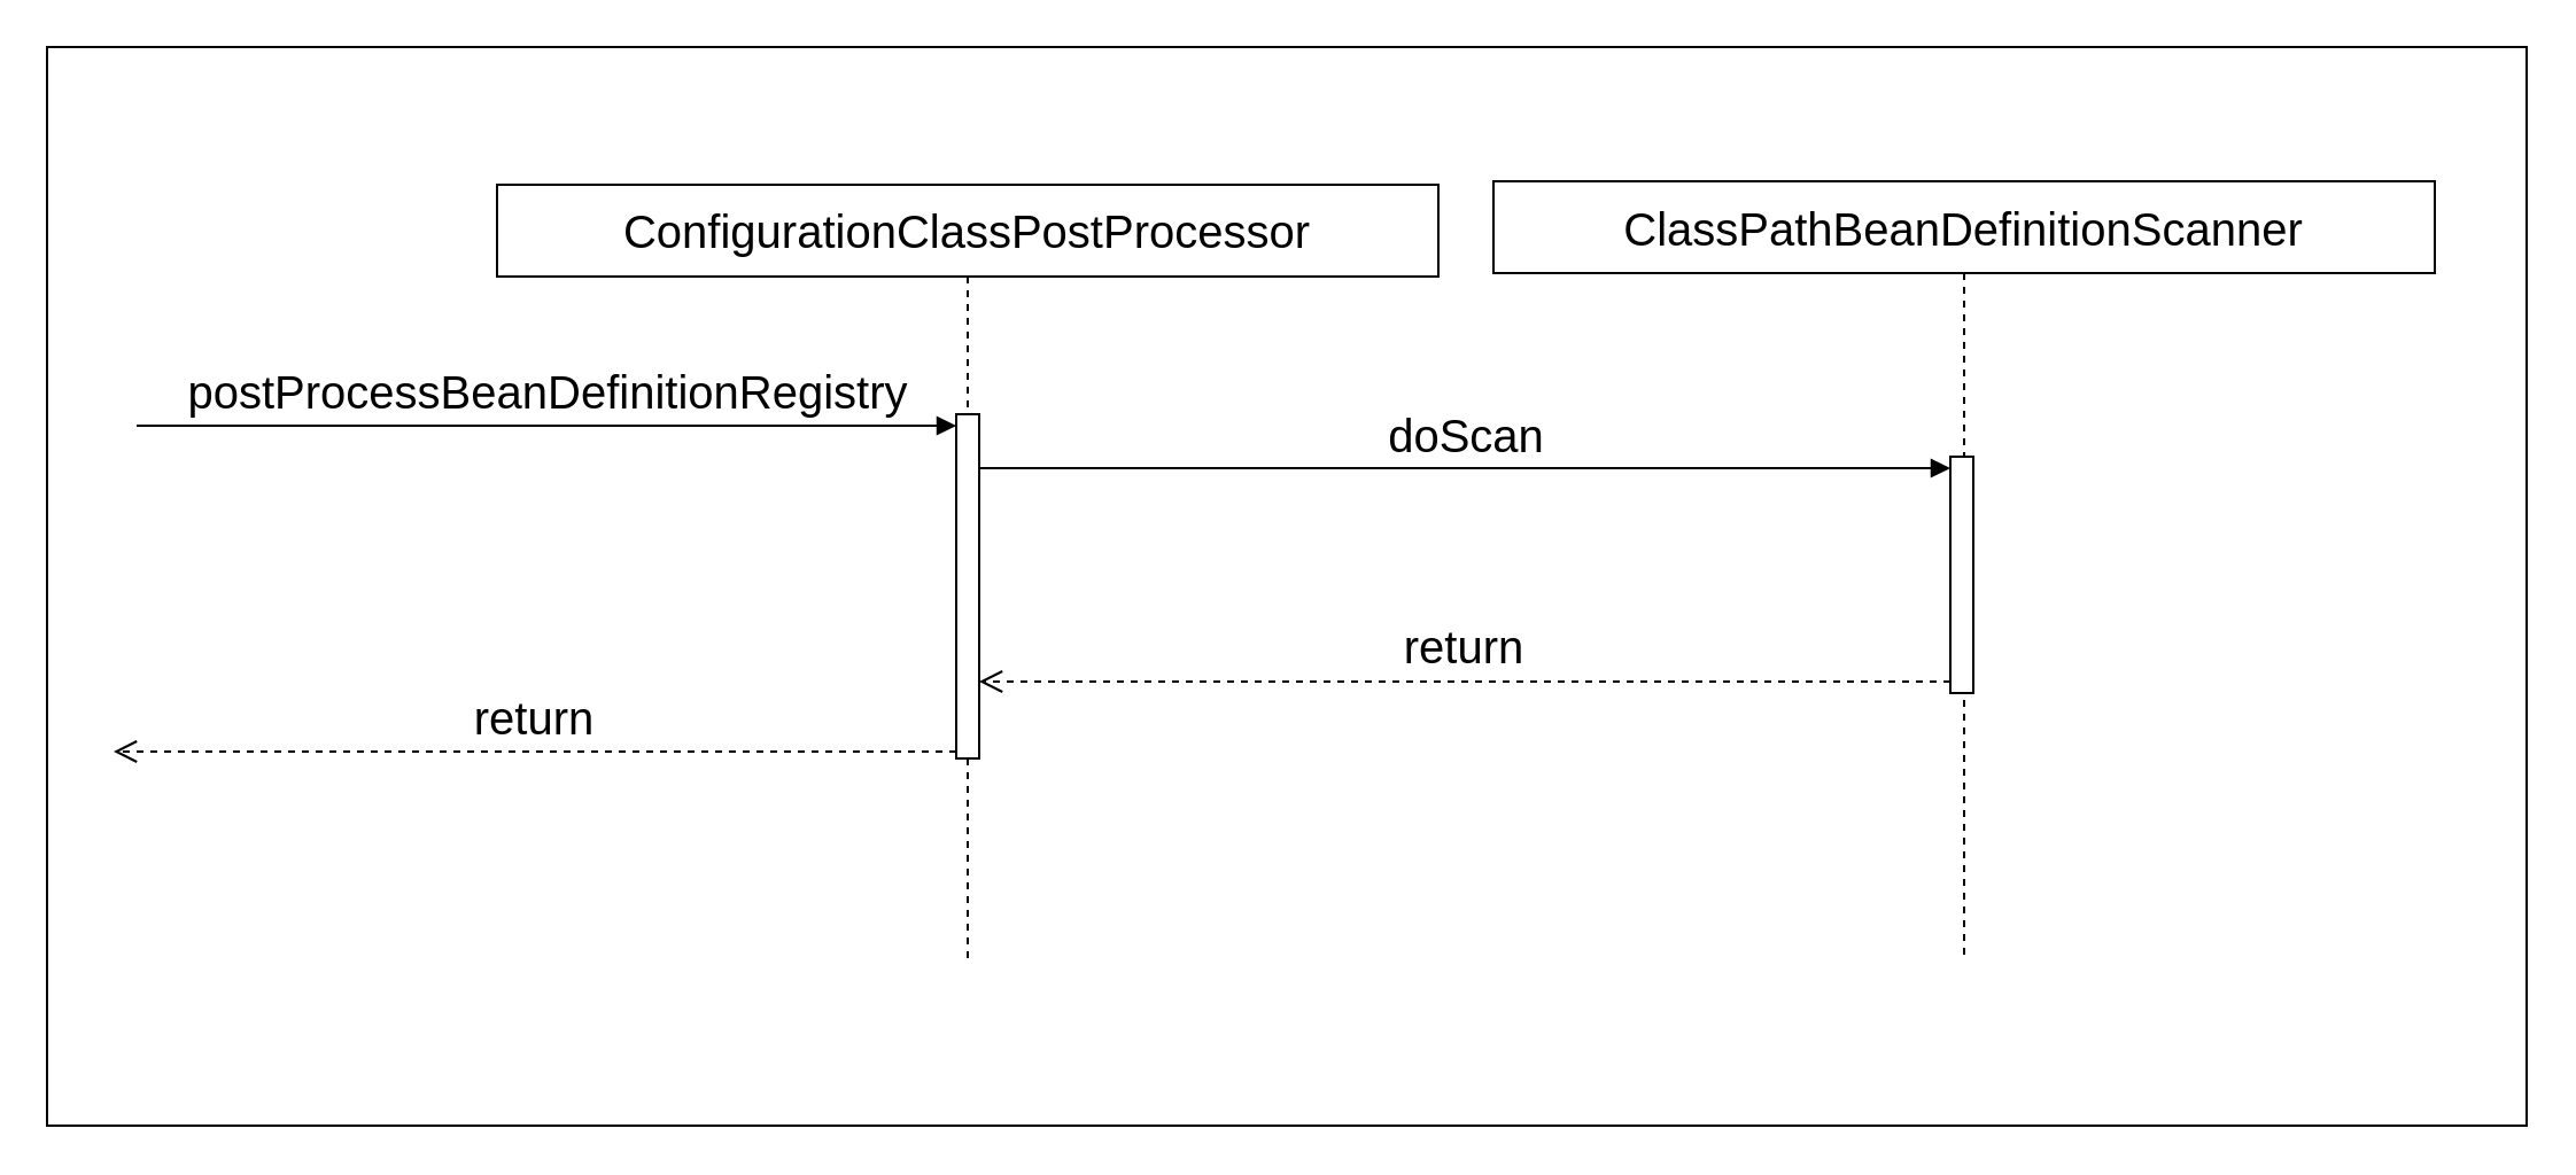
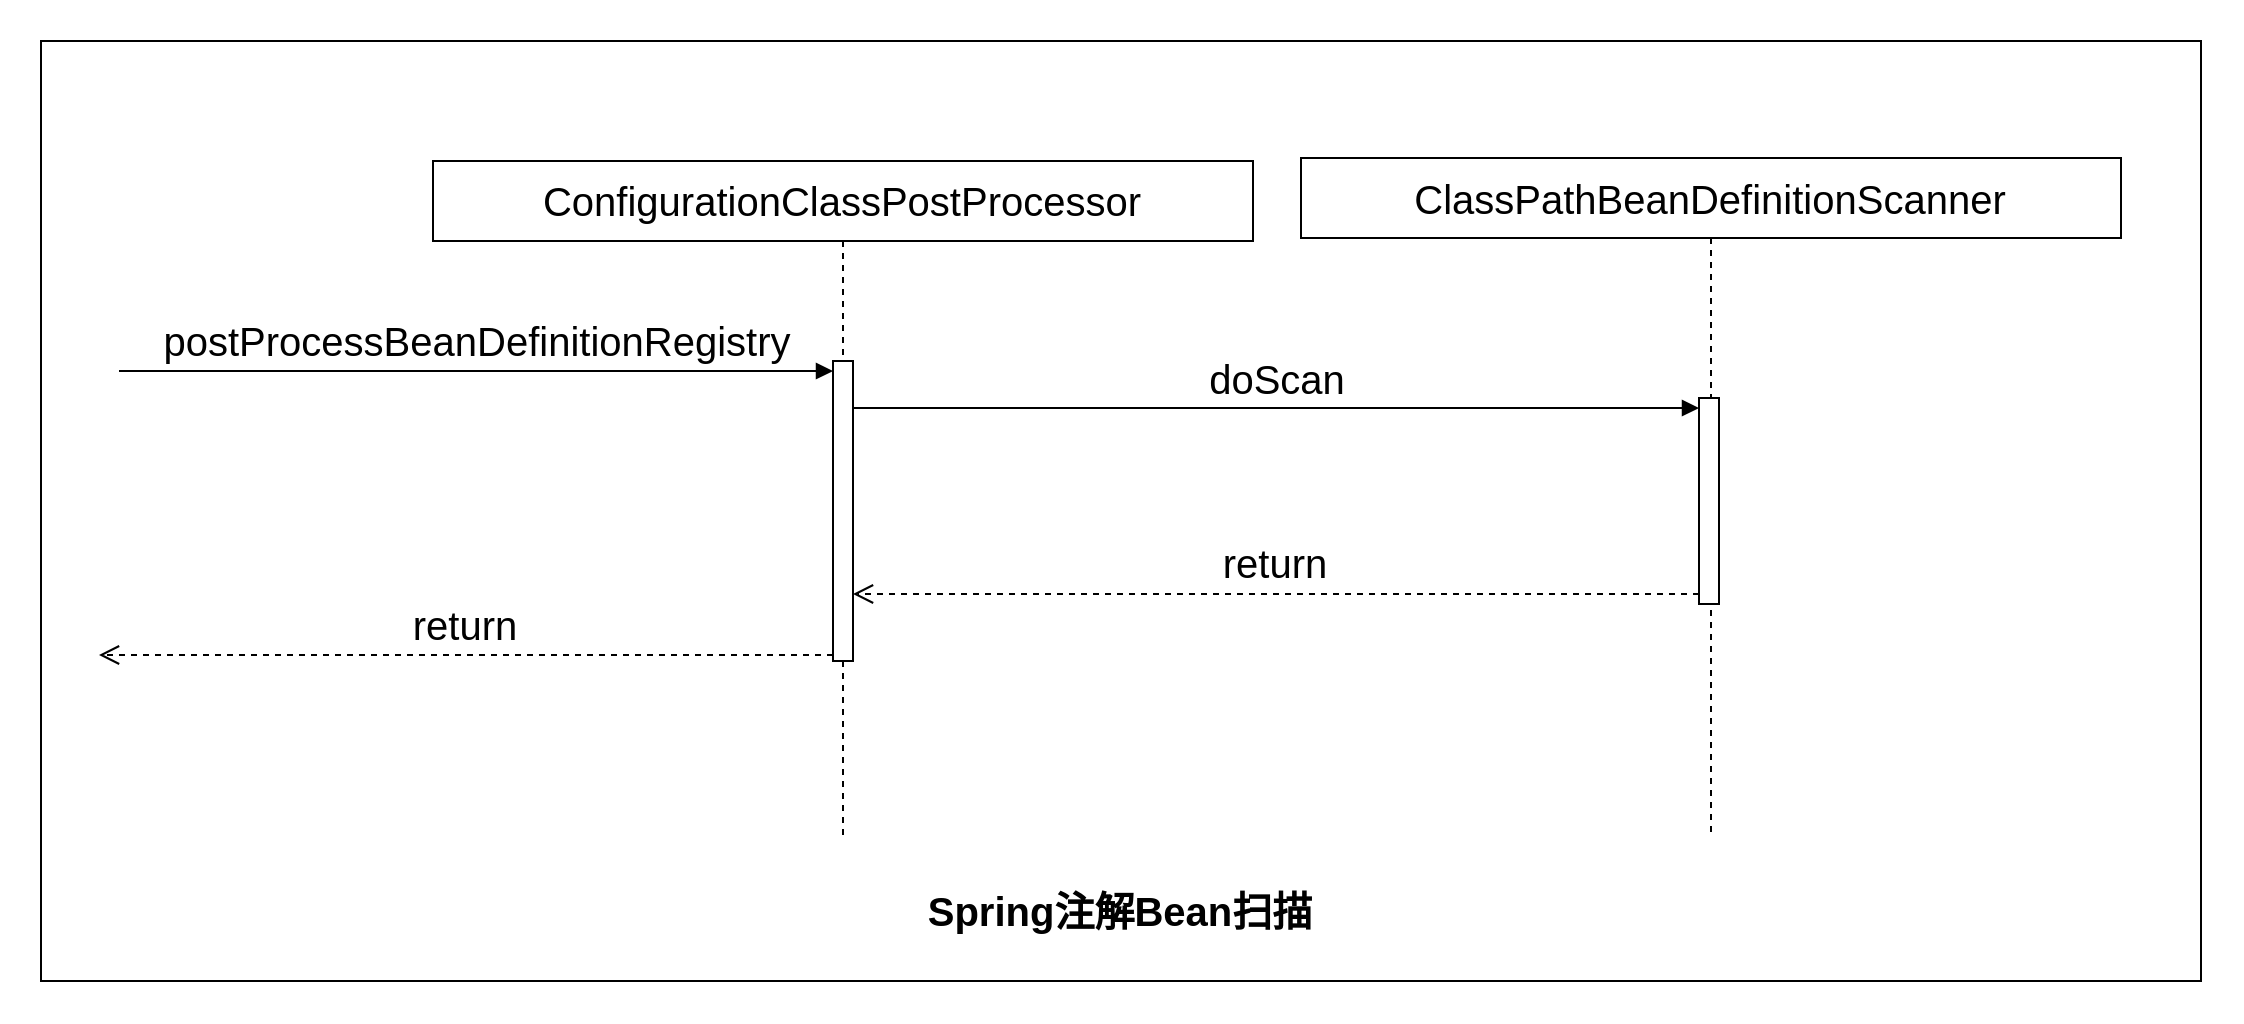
  <mxCell id="0" />
  <mxCell id="1" parent="0" />
  <mxCell id="2" value="" style="rounded=0;whiteSpace=wrap;html=1;" parent="1" vertex="1"><mxGeometry x="20" y="20" width="1080" height="470" as="geometry" /></mxCell>
  <mxCell id="3" value="&lt;span&gt;ConfigurationClassPostProcessor&lt;/span&gt;" style="shape=umlLifeline;perimeter=lifelinePerimeter;whiteSpace=wrap;html=1;container=1;dropTarget=0;collapsible=0;recursiveResize=0;outlineConnect=0;portConstraint=eastwest;newEdgeStyle={&quot;curved&quot;:0,&quot;rounded&quot;:0};fontSize=20;fontStyle=0" parent="1" vertex="1"><mxGeometry x="216" y="80" width="410" height="340" as="geometry" /></mxCell>
  <mxCell id="4" value="" style="html=1;points=[[0,0,0,0,5],[0,1,0,0,-5],[1,0,0,0,5],[1,1,0,0,-5]];perimeter=orthogonalPerimeter;outlineConnect=0;targetShapes=umlLifeline;portConstraint=eastwest;newEdgeStyle={&quot;curved&quot;:0,&quot;rounded&quot;:0};fontSize=20;" parent="1" vertex="1"><mxGeometry x="416" y="180" width="10" height="150" as="geometry" /></mxCell>
  <mxCell id="5" value="postProcessBeanDefinitionRegistry" style="html=1;verticalAlign=bottom;endArrow=block;curved=0;rounded=0;entryX=0;entryY=0;entryDx=0;entryDy=5;fontSize=20;" parent="1" target="4" edge="1"><mxGeometry relative="1" as="geometry"><mxPoint x="59" y="185" as="sourcePoint" /></mxGeometry></mxCell>
  <mxCell id="6" value="return" style="html=1;verticalAlign=bottom;endArrow=open;dashed=1;endSize=8;curved=0;rounded=0;exitX=0;exitY=1;exitDx=0;exitDy=-5;fontSize=20;" parent="1" edge="1"><mxGeometry relative="1" as="geometry"><mxPoint x="49" y="327" as="targetPoint" /><mxPoint x="416" y="327" as="sourcePoint" /></mxGeometry></mxCell>
  <mxCell id="7" value="&lt;span&gt;ClassPathBeanDefinitionScanner&lt;/span&gt;" style="shape=umlLifeline;perimeter=lifelinePerimeter;whiteSpace=wrap;html=1;container=1;dropTarget=0;collapsible=0;recursiveResize=0;outlineConnect=0;portConstraint=eastwest;newEdgeStyle={&quot;curved&quot;:0,&quot;rounded&quot;:0};fontSize=20;fontStyle=0" parent="1" vertex="1"><mxGeometry x="650" y="78.5" width="410" height="340" as="geometry" /></mxCell>
  <mxCell id="8" value="" style="html=1;points=[[0,0,0,0,5],[0,1,0,0,-5],[1,0,0,0,5],[1,1,0,0,-5]];perimeter=orthogonalPerimeter;outlineConnect=0;targetShapes=umlLifeline;portConstraint=eastwest;newEdgeStyle={&quot;curved&quot;:0,&quot;rounded&quot;:0};fontSize=20;" parent="7" vertex="1"><mxGeometry x="199" y="120" width="10" height="103" as="geometry" /></mxCell>
  <mxCell id="9" value="doScan" style="html=1;verticalAlign=bottom;endArrow=block;curved=0;rounded=0;entryX=0;entryY=0;entryDx=0;entryDy=5;fontSize=20;" parent="1" source="4" target="8" edge="1"><mxGeometry relative="1" as="geometry"><mxPoint x="641" y="203.5" as="sourcePoint" /></mxGeometry></mxCell>
  <mxCell id="10" value="return" style="html=1;verticalAlign=bottom;endArrow=open;dashed=1;endSize=8;curved=0;rounded=0;exitX=0;exitY=1;exitDx=0;exitDy=-5;fontSize=20;" parent="1" source="8" target="4" edge="1"><mxGeometry relative="1" as="geometry"><mxPoint x="429" y="296" as="targetPoint" /></mxGeometry></mxCell>
+ <mxCell id="11" value="Spring注解Bean扫描" style="text;html=1;align=center;verticalAlign=middle;whiteSpace=wrap;rounded=0;fontSize=20;fontStyle=1" parent="1" vertex="1"><mxGeometry x="435" y="440" width="250" height="30" as="geometry" /></mxCell>
